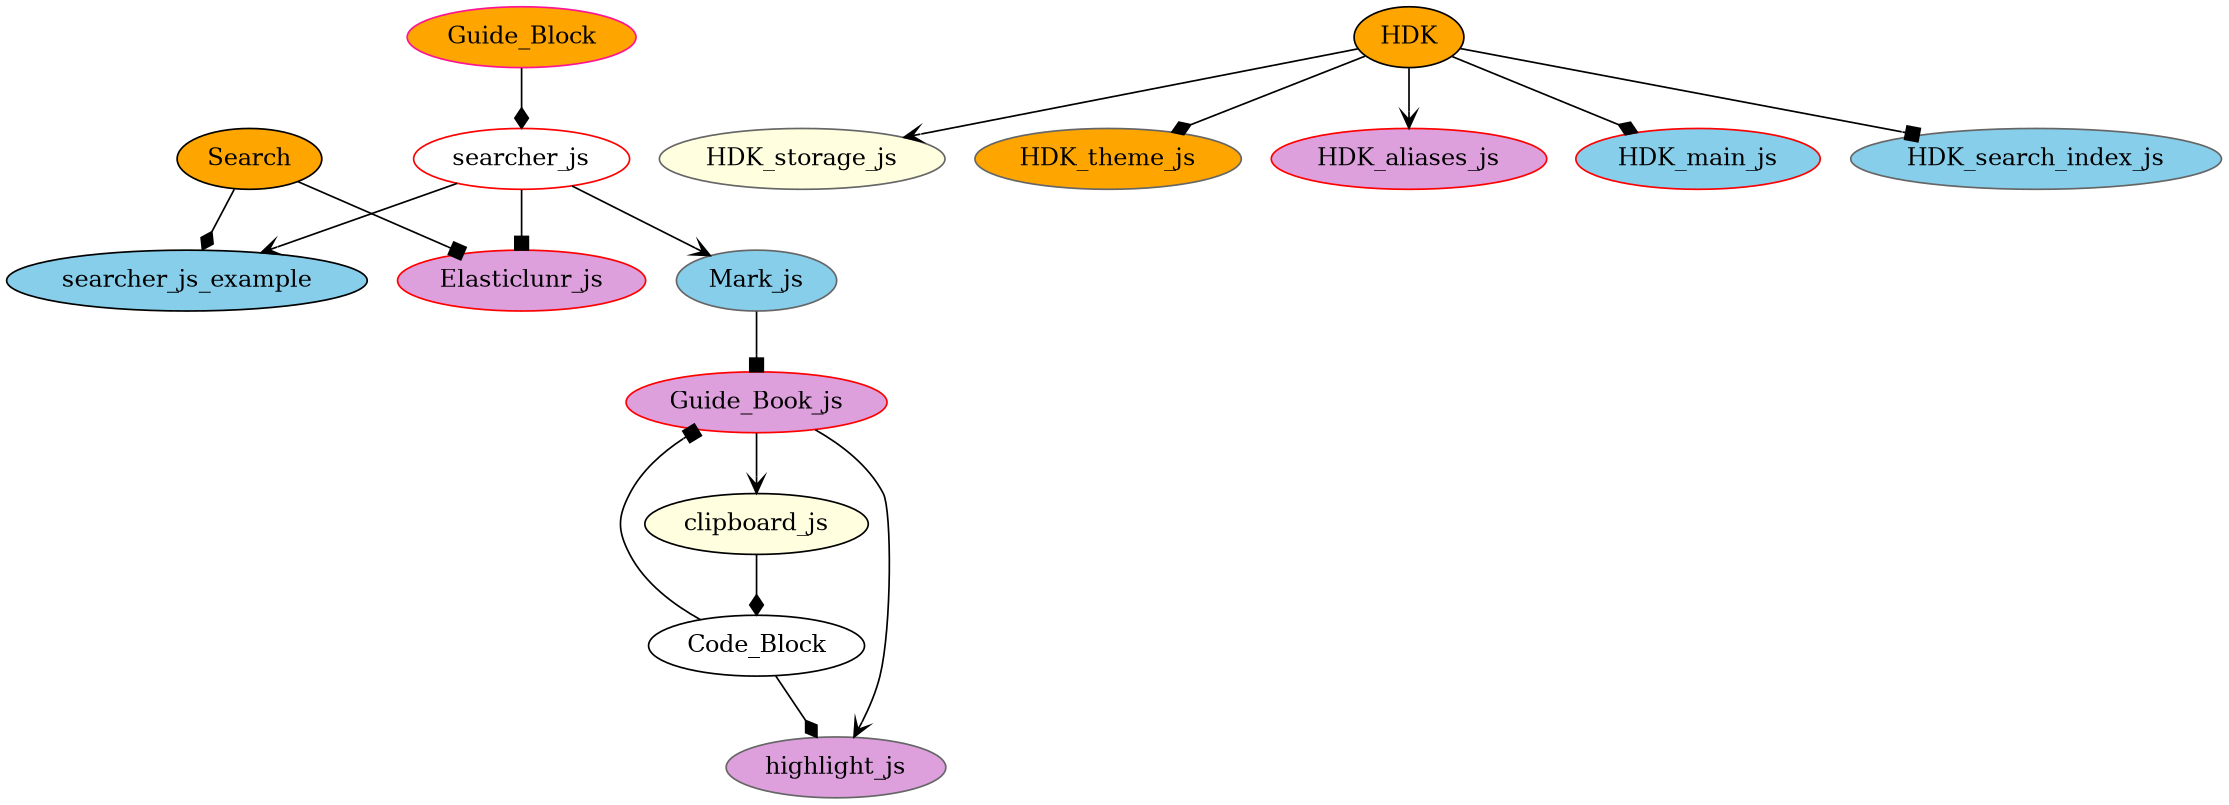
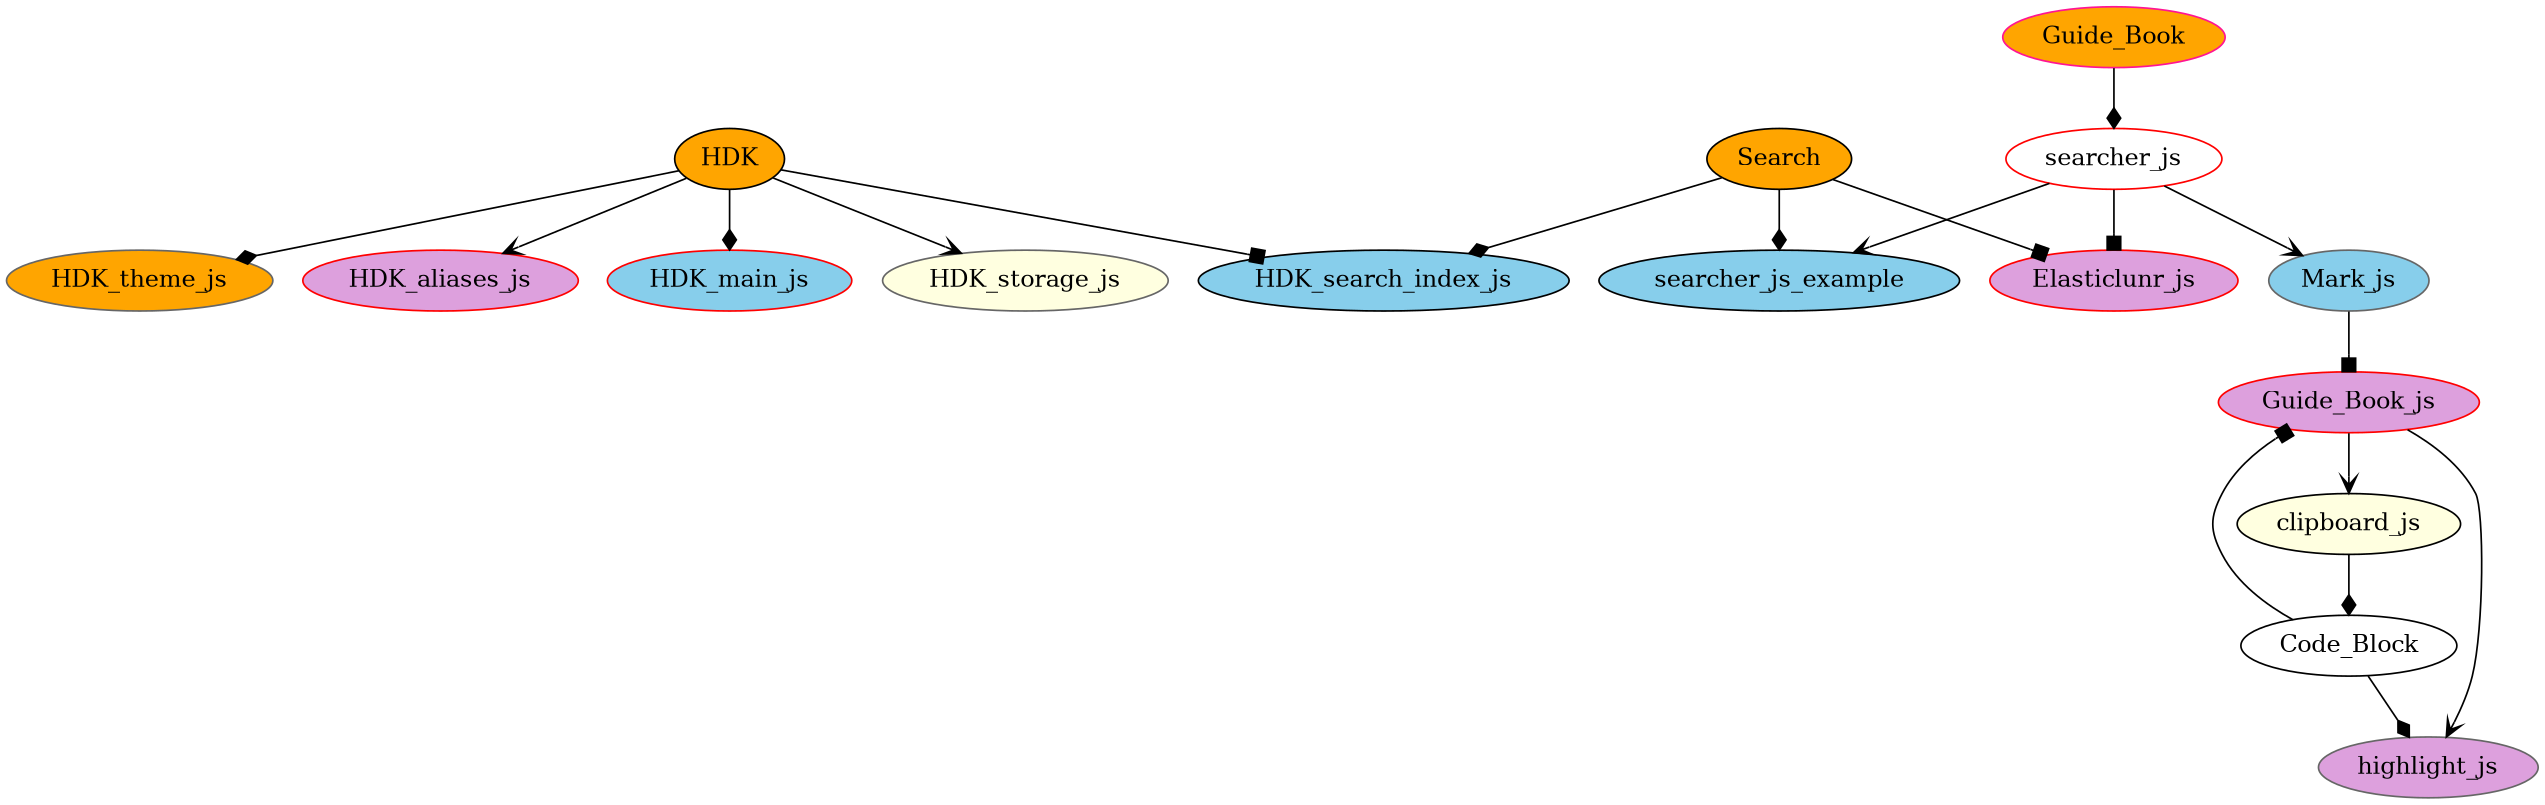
  digraph {
    concentrate=true
    node [color=red fillcolor=plum style=filled]
    edge [arrowhead=diamond]
    Elasticlunr_js
    Mark_js [color=gray40 fillcolor=skyblue]
    clipboard_js [color=black fillcolor=lightyellow]
    highlight_js [color=gray40]
    Search [color=black fillcolor=orange]
    Code_Block [color=black fillcolor=white]
    HDK [color=black fillcolor=orange]
    HDK_storage_js [color=gray40 fillcolor=lightyellow]
    HDK_theme_js [color=gray40 fillcolor=orange]
    HDK_aliases_js
    HDK_main_js [fillcolor=skyblue]
-   HDK_search_index_js [color=gray40 fillcolor=skyblue]
-   Guide_Book [color=deeppink fillcolor=orange label=Guide_Block]
+   HDK_search_index_js [color=black fillcolor=skyblue]
+   Guide_Book [color=deeppink fillcolor=orange]
    searcher_js [fillcolor=white]
    Guide_Book_js
    searcher_js_example [color=black fillcolor=skyblue]
    subgraph sub_1 {
      Elasticlunr_js
      Mark_js
      clipboard_js
      highlight_js
    }
    subgraph sub_2 {
      Search
      Code_Block
    }
    subgraph sub_3 {
      HDK
      HDK_storage_js
      HDK_theme_js
      HDK_aliases_js
      HDK_main_js
      HDK_search_index_js
    }
    subgraph sub_4 {
      Elasticlunr_js
      Mark_js
      clipboard_js
      highlight_js
      Guide_Book
      searcher_js
      Guide_Book_js
      searcher_js_example
    }
    Mark_js -> Guide_Book_js [arrowhead=box]
    clipboard_js -> Code_Block
    Search -> Elasticlunr_js [arrowhead=box]
+   Search -> HDK_search_index_js
    Search -> searcher_js_example
    Code_Block -> highlight_js
    Code_Block -> Guide_Book_js [arrowhead=box]
    HDK -> HDK_storage_js [arrowhead=vee]
    HDK -> HDK_theme_js
    HDK -> HDK_aliases_js [arrowhead=vee]
    HDK -> HDK_main_js
    HDK -> HDK_search_index_js [arrowhead=box]
    Guide_Book -> searcher_js
    searcher_js -> Elasticlunr_js [arrowhead=box]
    searcher_js -> Mark_js [arrowhead=vee]
    searcher_js -> searcher_js_example [arrowhead=vee]
    Guide_Book_js -> clipboard_js [arrowhead=vee]
    Guide_Book_js -> highlight_js [arrowhead=vee]
  }
